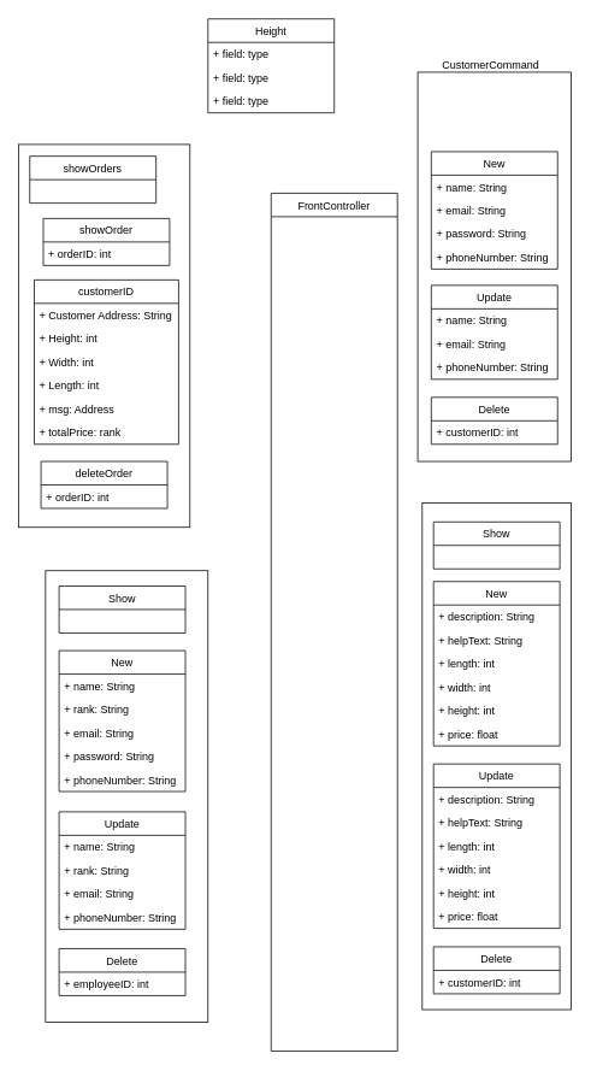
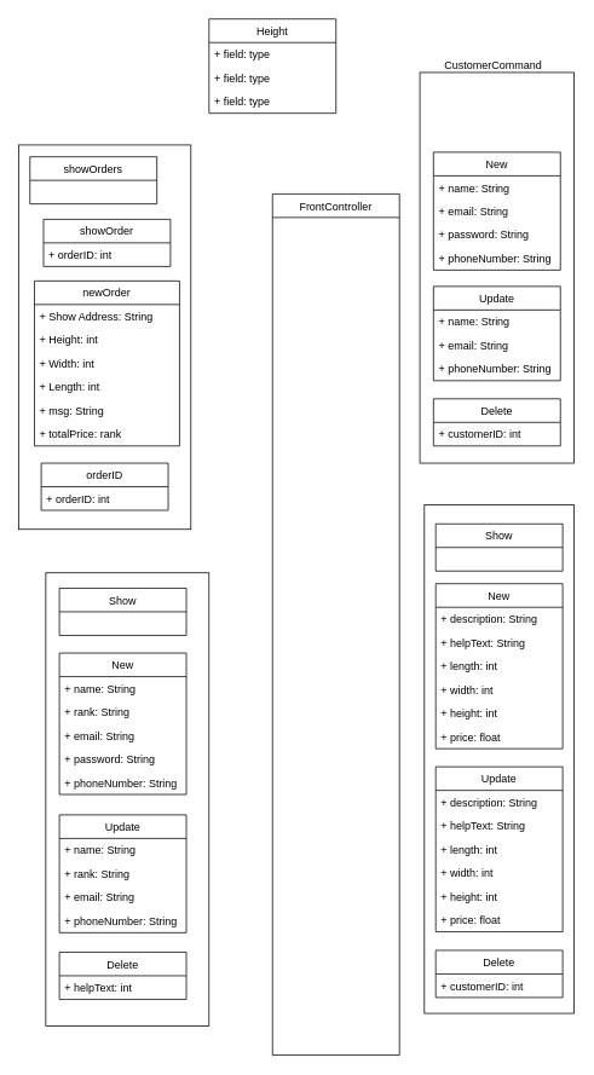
  <mxCell id="0" />
  <mxCell id="1" parent="0" />
  <mxCell id="2" value="Height" style="swimlane;fontStyle=0;childLayout=stackLayout;horizontal=1;startSize=26;fillColor=none;horizontalStack=0;resizeParent=1;resizeParentMax=0;resizeLast=0;collapsible=1;marginBottom=0;" parent="1" vertex="1"><mxGeometry x="230" y="20" width="140" height="104" as="geometry"><mxRectangle x="45" y="40" width="90" height="26" as="alternateBounds" /></mxGeometry></mxCell>
  <mxCell id="3" value="+ field: type" style="text;strokeColor=none;fillColor=none;align=left;verticalAlign=top;spacingLeft=4;spacingRight=4;overflow=hidden;rotatable=0;points=[[0,0.5],[1,0.5]];portConstraint=eastwest;" parent="2" vertex="1"><mxGeometry y="26" width="140" height="26" as="geometry" /></mxCell>
  <mxCell id="4" value="+ field: type" style="text;strokeColor=none;fillColor=none;align=left;verticalAlign=top;spacingLeft=4;spacingRight=4;overflow=hidden;rotatable=0;points=[[0,0.5],[1,0.5]];portConstraint=eastwest;" parent="2" vertex="1"><mxGeometry y="52" width="140" height="26" as="geometry" /></mxCell>
  <mxCell id="5" value="+ field: type" style="text;strokeColor=none;fillColor=none;align=left;verticalAlign=top;spacingLeft=4;spacingRight=4;overflow=hidden;rotatable=0;points=[[0,0.5],[1,0.5]];portConstraint=eastwest;" parent="2" vertex="1"><mxGeometry y="78" width="140" height="26" as="geometry" /></mxCell>
  <mxCell id="6" value="FrontController" style="swimlane;fontStyle=0;childLayout=stackLayout;horizontal=1;startSize=26;fillColor=none;horizontalStack=0;resizeParent=1;resizeParentMax=0;resizeLast=0;collapsible=1;marginBottom=0;" parent="1" vertex="1"><mxGeometry x="300" y="213" width="140" height="950" as="geometry"><mxRectangle x="45" y="40" width="90" height="26" as="alternateBounds" /></mxGeometry></mxCell>
  <mxCell id="7" value="" style="group" parent="1" vertex="1" connectable="0"><mxGeometry x="467.5" y="535" width="165" height="582" as="geometry" /></mxCell>
  <mxCell id="8" value="" style="rounded=0;whiteSpace=wrap;html=1;" parent="7" vertex="1"><mxGeometry y="21" width="165" height="561" as="geometry" /></mxCell>
  <mxCell id="9" value="New" style="swimlane;fontStyle=0;childLayout=stackLayout;horizontal=1;startSize=26;fillColor=none;horizontalStack=0;resizeParent=1;resizeParentMax=0;resizeLast=0;collapsible=1;marginBottom=0;" parent="7" vertex="1"><mxGeometry x="12.5" y="108" width="140" height="182" as="geometry"><mxRectangle x="45" y="40" width="90" height="26" as="alternateBounds" /></mxGeometry></mxCell>
  <mxCell id="10" value="+ description: String" style="text;strokeColor=none;fillColor=none;align=left;verticalAlign=top;spacingLeft=4;spacingRight=4;overflow=hidden;rotatable=0;points=[[0,0.5],[1,0.5]];portConstraint=eastwest;" parent="9" vertex="1"><mxGeometry y="26" width="140" height="26" as="geometry" /></mxCell>
  <mxCell id="11" value="+ helpText: String" style="text;strokeColor=none;fillColor=none;align=left;verticalAlign=top;spacingLeft=4;spacingRight=4;overflow=hidden;rotatable=0;points=[[0,0.5],[1,0.5]];portConstraint=eastwest;" parent="9" vertex="1"><mxGeometry y="52" width="140" height="26" as="geometry" /></mxCell>
  <mxCell id="12" value="+ length: int" style="text;strokeColor=none;fillColor=none;align=left;verticalAlign=top;spacingLeft=4;spacingRight=4;overflow=hidden;rotatable=0;points=[[0,0.5],[1,0.5]];portConstraint=eastwest;" parent="9" vertex="1"><mxGeometry y="78" width="140" height="26" as="geometry" /></mxCell>
  <mxCell id="13" value="+ width: int" style="text;strokeColor=none;fillColor=none;align=left;verticalAlign=top;spacingLeft=4;spacingRight=4;overflow=hidden;rotatable=0;points=[[0,0.5],[1,0.5]];portConstraint=eastwest;" parent="9" vertex="1"><mxGeometry y="104" width="140" height="26" as="geometry" /></mxCell>
  <mxCell id="14" value="+ height: int" style="text;strokeColor=none;fillColor=none;align=left;verticalAlign=top;spacingLeft=4;spacingRight=4;overflow=hidden;rotatable=0;points=[[0,0.5],[1,0.5]];portConstraint=eastwest;" parent="9" vertex="1"><mxGeometry y="130" width="140" height="26" as="geometry" /></mxCell>
  <mxCell id="15" value="+ price: float" style="text;strokeColor=none;fillColor=none;align=left;verticalAlign=top;spacingLeft=4;spacingRight=4;overflow=hidden;rotatable=0;points=[[0,0.5],[1,0.5]];portConstraint=eastwest;" parent="9" vertex="1"><mxGeometry y="156" width="140" height="26" as="geometry" /></mxCell>
  <mxCell id="16" value="Show" style="swimlane;fontStyle=0;childLayout=stackLayout;horizontal=1;startSize=26;fillColor=none;horizontalStack=0;resizeParent=1;resizeParentMax=0;resizeLast=0;collapsible=1;marginBottom=0;" parent="7" vertex="1"><mxGeometry x="12.5" y="42" width="140" height="52" as="geometry"><mxRectangle x="45" y="40" width="90" height="26" as="alternateBounds" /></mxGeometry></mxCell>
  <mxCell id="17" value="Update" style="swimlane;fontStyle=0;childLayout=stackLayout;horizontal=1;startSize=26;fillColor=none;horizontalStack=0;resizeParent=1;resizeParentMax=0;resizeLast=0;collapsible=1;marginBottom=0;" parent="7" vertex="1"><mxGeometry x="12.5" y="310" width="140" height="182" as="geometry"><mxRectangle x="45" y="40" width="90" height="26" as="alternateBounds" /></mxGeometry></mxCell>
  <mxCell id="18" value="+ description: String" style="text;strokeColor=none;fillColor=none;align=left;verticalAlign=top;spacingLeft=4;spacingRight=4;overflow=hidden;rotatable=0;points=[[0,0.5],[1,0.5]];portConstraint=eastwest;" parent="17" vertex="1"><mxGeometry y="26" width="140" height="26" as="geometry" /></mxCell>
  <mxCell id="19" value="+ helpText: String" style="text;strokeColor=none;fillColor=none;align=left;verticalAlign=top;spacingLeft=4;spacingRight=4;overflow=hidden;rotatable=0;points=[[0,0.5],[1,0.5]];portConstraint=eastwest;" parent="17" vertex="1"><mxGeometry y="52" width="140" height="26" as="geometry" /></mxCell>
  <mxCell id="20" value="+ length: int" style="text;strokeColor=none;fillColor=none;align=left;verticalAlign=top;spacingLeft=4;spacingRight=4;overflow=hidden;rotatable=0;points=[[0,0.5],[1,0.5]];portConstraint=eastwest;" parent="17" vertex="1"><mxGeometry y="78" width="140" height="26" as="geometry" /></mxCell>
  <mxCell id="21" value="+ width: int" style="text;strokeColor=none;fillColor=none;align=left;verticalAlign=top;spacingLeft=4;spacingRight=4;overflow=hidden;rotatable=0;points=[[0,0.5],[1,0.5]];portConstraint=eastwest;" parent="17" vertex="1"><mxGeometry y="104" width="140" height="26" as="geometry" /></mxCell>
  <mxCell id="22" value="+ height: int" style="text;strokeColor=none;fillColor=none;align=left;verticalAlign=top;spacingLeft=4;spacingRight=4;overflow=hidden;rotatable=0;points=[[0,0.5],[1,0.5]];portConstraint=eastwest;" parent="17" vertex="1"><mxGeometry y="130" width="140" height="26" as="geometry" /></mxCell>
  <mxCell id="23" value="+ price: float" style="text;strokeColor=none;fillColor=none;align=left;verticalAlign=top;spacingLeft=4;spacingRight=4;overflow=hidden;rotatable=0;points=[[0,0.5],[1,0.5]];portConstraint=eastwest;" parent="17" vertex="1"><mxGeometry y="156" width="140" height="26" as="geometry" /></mxCell>
  <mxCell id="24" value="Delete" style="swimlane;fontStyle=0;childLayout=stackLayout;horizontal=1;startSize=26;fillColor=none;horizontalStack=0;resizeParent=1;resizeParentMax=0;resizeLast=0;collapsible=1;marginBottom=0;" parent="7" vertex="1"><mxGeometry x="12.5" y="512.5" width="140" height="52" as="geometry"><mxRectangle x="45" y="40" width="90" height="26" as="alternateBounds" /></mxGeometry></mxCell>
  <mxCell id="25" value="+ customerID: int" style="text;strokeColor=none;fillColor=none;align=left;verticalAlign=top;spacingLeft=4;spacingRight=4;overflow=hidden;rotatable=0;points=[[0,0.5],[1,0.5]];portConstraint=eastwest;" parent="24" vertex="1"><mxGeometry y="26" width="140" height="26" as="geometry" /></mxCell>
  <mxCell id="26" value="" style="group" parent="1" vertex="1" connectable="0"><mxGeometry x="462.5" y="62" width="170" height="448" as="geometry" /></mxCell>
  <mxCell id="27" value="" style="rounded=0;whiteSpace=wrap;html=1;" parent="26" vertex="1"><mxGeometry y="17" width="170" height="431" as="geometry" /></mxCell>
  <mxCell id="28" value="New" style="swimlane;fontStyle=0;childLayout=stackLayout;horizontal=1;startSize=26;fillColor=none;horizontalStack=0;resizeParent=1;resizeParentMax=0;resizeLast=0;collapsible=1;marginBottom=0;" parent="26" vertex="1"><mxGeometry x="15" y="105" width="140" height="130" as="geometry"><mxRectangle x="45" y="40" width="90" height="26" as="alternateBounds" /></mxGeometry></mxCell>
  <mxCell id="29" value="+ name: String" style="text;strokeColor=none;fillColor=none;align=left;verticalAlign=top;spacingLeft=4;spacingRight=4;overflow=hidden;rotatable=0;points=[[0,0.5],[1,0.5]];portConstraint=eastwest;" parent="28" vertex="1"><mxGeometry y="26" width="140" height="26" as="geometry" /></mxCell>
  <mxCell id="30" value="+ email: String" style="text;strokeColor=none;fillColor=none;align=left;verticalAlign=top;spacingLeft=4;spacingRight=4;overflow=hidden;rotatable=0;points=[[0,0.5],[1,0.5]];portConstraint=eastwest;" parent="28" vertex="1"><mxGeometry y="52" width="140" height="26" as="geometry" /></mxCell>
  <mxCell id="31" value="+ password: String" style="text;strokeColor=none;fillColor=none;align=left;verticalAlign=top;spacingLeft=4;spacingRight=4;overflow=hidden;rotatable=0;points=[[0,0.5],[1,0.5]];portConstraint=eastwest;" parent="28" vertex="1"><mxGeometry y="78" width="140" height="26" as="geometry" /></mxCell>
  <mxCell id="32" value="+ phoneNumber: String" style="text;strokeColor=none;fillColor=none;align=left;verticalAlign=top;spacingLeft=4;spacingRight=4;overflow=hidden;rotatable=0;points=[[0,0.5],[1,0.5]];portConstraint=eastwest;" parent="28" vertex="1"><mxGeometry y="104" width="140" height="26" as="geometry" /></mxCell>
  <mxCell id="33" value="Update" style="swimlane;fontStyle=0;childLayout=stackLayout;horizontal=1;startSize=26;fillColor=none;horizontalStack=0;resizeParent=1;resizeParentMax=0;resizeLast=0;collapsible=1;marginBottom=0;" parent="26" vertex="1"><mxGeometry x="15" y="253" width="140" height="104" as="geometry"><mxRectangle x="45" y="40" width="90" height="26" as="alternateBounds" /></mxGeometry></mxCell>
  <mxCell id="34" value="+ name: String" style="text;strokeColor=none;fillColor=none;align=left;verticalAlign=top;spacingLeft=4;spacingRight=4;overflow=hidden;rotatable=0;points=[[0,0.5],[1,0.5]];portConstraint=eastwest;" parent="33" vertex="1"><mxGeometry y="26" width="140" height="26" as="geometry" /></mxCell>
  <mxCell id="35" value="+ email: String" style="text;strokeColor=none;fillColor=none;align=left;verticalAlign=top;spacingLeft=4;spacingRight=4;overflow=hidden;rotatable=0;points=[[0,0.5],[1,0.5]];portConstraint=eastwest;" parent="33" vertex="1"><mxGeometry y="52" width="140" height="26" as="geometry" /></mxCell>
  <mxCell id="36" value="+ phoneNumber: String" style="text;strokeColor=none;fillColor=none;align=left;verticalAlign=top;spacingLeft=4;spacingRight=4;overflow=hidden;rotatable=0;points=[[0,0.5],[1,0.5]];portConstraint=eastwest;" parent="33" vertex="1"><mxGeometry y="78" width="140" height="26" as="geometry" /></mxCell>
  <mxCell id="37" value="Delete" style="swimlane;fontStyle=0;childLayout=stackLayout;horizontal=1;startSize=26;fillColor=none;horizontalStack=0;resizeParent=1;resizeParentMax=0;resizeLast=0;collapsible=1;marginBottom=0;" parent="26" vertex="1"><mxGeometry x="15" y="377" width="140" height="52" as="geometry"><mxRectangle x="45" y="40" width="90" height="26" as="alternateBounds" /></mxGeometry></mxCell>
  <mxCell id="38" value="+ customerID: int" style="text;strokeColor=none;fillColor=none;align=left;verticalAlign=top;spacingLeft=4;spacingRight=4;overflow=hidden;rotatable=0;points=[[0,0.5],[1,0.5]];portConstraint=eastwest;" parent="37" vertex="1"><mxGeometry y="26" width="140" height="26" as="geometry" /></mxCell>
  <mxCell id="39" value="CustomerCommand" style="text;html=1;resizable=0;points=[];autosize=1;align=left;verticalAlign=top;spacingTop=-4;" parent="26" vertex="1"><mxGeometry x="25" width="120" height="20" as="geometry" /></mxCell>
  <mxCell id="40" value="" style="group" parent="1" vertex="1" connectable="0"><mxGeometry x="20" y="139" width="190" height="444" as="geometry" /></mxCell>
  <mxCell id="41" value="" style="rounded=0;whiteSpace=wrap;html=1;" parent="40" vertex="1"><mxGeometry y="20" width="190" height="424" as="geometry" /></mxCell>
- <mxCell id="42" value="customerID" style="swimlane;fontStyle=0;childLayout=stackLayout;horizontal=1;startSize=26;fillColor=none;horizontalStack=0;resizeParent=1;resizeParentMax=0;resizeLast=0;collapsible=1;marginBottom=0;" parent="40" vertex="1"><mxGeometry x="17.5" y="170" width="160" height="182" as="geometry"><mxRectangle x="45" y="40" width="90" height="26" as="alternateBounds" /></mxGeometry></mxCell>
- <mxCell id="43" value="+ Customer Address: String" style="text;strokeColor=none;fillColor=none;align=left;verticalAlign=top;spacingLeft=4;spacingRight=4;overflow=hidden;rotatable=0;points=[[0,0.5],[1,0.5]];portConstraint=eastwest;" parent="42" vertex="1"><mxGeometry y="26" width="160" height="26" as="geometry" /></mxCell>
+ <mxCell id="42" value="newOrder" style="swimlane;fontStyle=0;childLayout=stackLayout;horizontal=1;startSize=26;fillColor=none;horizontalStack=0;resizeParent=1;resizeParentMax=0;resizeLast=0;collapsible=1;marginBottom=0;" parent="40" vertex="1"><mxGeometry x="17.5" y="170" width="160" height="182" as="geometry"><mxRectangle x="45" y="40" width="90" height="26" as="alternateBounds" /></mxGeometry></mxCell>
+ <mxCell id="43" value="+ Show Address: String" style="text;strokeColor=none;fillColor=none;align=left;verticalAlign=top;spacingLeft=4;spacingRight=4;overflow=hidden;rotatable=0;points=[[0,0.5],[1,0.5]];portConstraint=eastwest;" parent="42" vertex="1"><mxGeometry y="26" width="160" height="26" as="geometry" /></mxCell>
  <mxCell id="44" value="+ Height: int" style="text;strokeColor=none;fillColor=none;align=left;verticalAlign=top;spacingLeft=4;spacingRight=4;overflow=hidden;rotatable=0;points=[[0,0.5],[1,0.5]];portConstraint=eastwest;" parent="42" vertex="1"><mxGeometry y="52" width="160" height="26" as="geometry" /></mxCell>
  <mxCell id="45" value="+ Width: int" style="text;strokeColor=none;fillColor=none;align=left;verticalAlign=top;spacingLeft=4;spacingRight=4;overflow=hidden;rotatable=0;points=[[0,0.5],[1,0.5]];portConstraint=eastwest;" parent="42" vertex="1"><mxGeometry y="78" width="160" height="26" as="geometry" /></mxCell>
  <mxCell id="46" value="+ Length: int" style="text;strokeColor=none;fillColor=none;align=left;verticalAlign=top;spacingLeft=4;spacingRight=4;overflow=hidden;rotatable=0;points=[[0,0.5],[1,0.5]];portConstraint=eastwest;" parent="42" vertex="1"><mxGeometry y="104" width="160" height="26" as="geometry" /></mxCell>
- <mxCell id="47" value="+ msg: Address" style="text;strokeColor=none;fillColor=none;align=left;verticalAlign=top;spacingLeft=4;spacingRight=4;overflow=hidden;rotatable=0;points=[[0,0.5],[1,0.5]];portConstraint=eastwest;" parent="42" vertex="1"><mxGeometry y="130" width="160" height="26" as="geometry" /></mxCell>
+ <mxCell id="47" value="+ msg: String" style="text;strokeColor=none;fillColor=none;align=left;verticalAlign=top;spacingLeft=4;spacingRight=4;overflow=hidden;rotatable=0;points=[[0,0.5],[1,0.5]];portConstraint=eastwest;" parent="42" vertex="1"><mxGeometry y="130" width="160" height="26" as="geometry" /></mxCell>
  <mxCell id="48" value="+ totalPrice: rank" style="text;strokeColor=none;fillColor=none;align=left;verticalAlign=top;spacingLeft=4;spacingRight=4;overflow=hidden;rotatable=0;points=[[0,0.5],[1,0.5]];portConstraint=eastwest;" parent="42" vertex="1"><mxGeometry y="156" width="160" height="26" as="geometry" /></mxCell>
  <mxCell id="49" value="showOrders" style="swimlane;fontStyle=0;childLayout=stackLayout;horizontal=1;startSize=26;fillColor=none;horizontalStack=0;resizeParent=1;resizeParentMax=0;resizeLast=0;collapsible=1;marginBottom=0;" parent="40" vertex="1"><mxGeometry x="12.5" y="33" width="140" height="52" as="geometry"><mxRectangle x="45" y="40" width="90" height="26" as="alternateBounds" /></mxGeometry></mxCell>
  <mxCell id="50" value="showOrder" style="swimlane;fontStyle=0;childLayout=stackLayout;horizontal=1;startSize=26;fillColor=none;horizontalStack=0;resizeParent=1;resizeParentMax=0;resizeLast=0;collapsible=1;marginBottom=0;" parent="40" vertex="1"><mxGeometry x="27.5" y="102" width="140" height="52" as="geometry"><mxRectangle x="45" y="40" width="90" height="26" as="alternateBounds" /></mxGeometry></mxCell>
  <mxCell id="51" value="+ orderID: int" style="text;strokeColor=none;fillColor=none;align=left;verticalAlign=top;spacingLeft=4;spacingRight=4;overflow=hidden;rotatable=0;points=[[0,0.5],[1,0.5]];portConstraint=eastwest;" parent="50" vertex="1"><mxGeometry y="26" width="140" height="26" as="geometry" /></mxCell>
- <mxCell id="52" value="deleteOrder" style="swimlane;fontStyle=0;childLayout=stackLayout;horizontal=1;startSize=26;fillColor=none;horizontalStack=0;resizeParent=1;resizeParentMax=0;resizeLast=0;collapsible=1;marginBottom=0;" parent="40" vertex="1"><mxGeometry x="25" y="371" width="140" height="52" as="geometry"><mxRectangle x="45" y="40" width="90" height="26" as="alternateBounds" /></mxGeometry></mxCell>
+ <mxCell id="52" value="orderID" style="swimlane;fontStyle=0;childLayout=stackLayout;horizontal=1;startSize=26;fillColor=none;horizontalStack=0;resizeParent=1;resizeParentMax=0;resizeLast=0;collapsible=1;marginBottom=0;" parent="40" vertex="1"><mxGeometry x="25" y="371" width="140" height="52" as="geometry"><mxRectangle x="45" y="40" width="90" height="26" as="alternateBounds" /></mxGeometry></mxCell>
  <mxCell id="53" value="+ orderID: int" style="text;strokeColor=none;fillColor=none;align=left;verticalAlign=top;spacingLeft=4;spacingRight=4;overflow=hidden;rotatable=0;points=[[0,0.5],[1,0.5]];portConstraint=eastwest;" parent="52" vertex="1"><mxGeometry y="26" width="140" height="26" as="geometry" /></mxCell>
  <mxCell id="54" value="" style="group" parent="1" vertex="1" connectable="0"><mxGeometry x="50" y="611" width="180" height="520" as="geometry" /></mxCell>
  <mxCell id="55" value="" style="group" parent="54" vertex="1" connectable="0"><mxGeometry width="180" height="520" as="geometry" /></mxCell>
  <mxCell id="56" value="" style="group" parent="55" vertex="1" connectable="0"><mxGeometry width="180" height="520" as="geometry" /></mxCell>
  <mxCell id="57" value="" style="rounded=0;whiteSpace=wrap;html=1;" parent="56" vertex="1"><mxGeometry y="20" width="180" height="500" as="geometry" /></mxCell>
  <mxCell id="58" value="Show" style="swimlane;fontStyle=0;childLayout=stackLayout;horizontal=1;startSize=26;fillColor=none;horizontalStack=0;resizeParent=1;resizeParentMax=0;resizeLast=0;collapsible=1;marginBottom=0;" parent="56" vertex="1"><mxGeometry x="15" y="37" width="140" height="52" as="geometry"><mxRectangle x="45" y="40" width="90" height="26" as="alternateBounds" /></mxGeometry></mxCell>
  <mxCell id="59" value="New" style="swimlane;fontStyle=0;childLayout=stackLayout;horizontal=1;startSize=26;fillColor=none;horizontalStack=0;resizeParent=1;resizeParentMax=0;resizeLast=0;collapsible=1;marginBottom=0;" parent="56" vertex="1"><mxGeometry x="15" y="108.5" width="140" height="156" as="geometry"><mxRectangle x="45" y="40" width="90" height="26" as="alternateBounds" /></mxGeometry></mxCell>
  <mxCell id="60" value="+ name: String" style="text;strokeColor=none;fillColor=none;align=left;verticalAlign=top;spacingLeft=4;spacingRight=4;overflow=hidden;rotatable=0;points=[[0,0.5],[1,0.5]];portConstraint=eastwest;" parent="59" vertex="1"><mxGeometry y="26" width="140" height="26" as="geometry" /></mxCell>
  <mxCell id="61" value="+ rank: String" style="text;strokeColor=none;fillColor=none;align=left;verticalAlign=top;spacingLeft=4;spacingRight=4;overflow=hidden;rotatable=0;points=[[0,0.5],[1,0.5]];portConstraint=eastwest;" parent="59" vertex="1"><mxGeometry y="52" width="140" height="26" as="geometry" /></mxCell>
  <mxCell id="62" value="+ email: String" style="text;strokeColor=none;fillColor=none;align=left;verticalAlign=top;spacingLeft=4;spacingRight=4;overflow=hidden;rotatable=0;points=[[0,0.5],[1,0.5]];portConstraint=eastwest;" parent="59" vertex="1"><mxGeometry y="78" width="140" height="26" as="geometry" /></mxCell>
  <mxCell id="63" value="+ password: String" style="text;strokeColor=none;fillColor=none;align=left;verticalAlign=top;spacingLeft=4;spacingRight=4;overflow=hidden;rotatable=0;points=[[0,0.5],[1,0.5]];portConstraint=eastwest;" parent="59" vertex="1"><mxGeometry y="104" width="140" height="26" as="geometry" /></mxCell>
  <mxCell id="64" value="+ phoneNumber: String" style="text;strokeColor=none;fillColor=none;align=left;verticalAlign=top;spacingLeft=4;spacingRight=4;overflow=hidden;rotatable=0;points=[[0,0.5],[1,0.5]];portConstraint=eastwest;" parent="59" vertex="1"><mxGeometry y="130" width="140" height="26" as="geometry" /></mxCell>
  <mxCell id="65" value="Delete" style="swimlane;fontStyle=0;childLayout=stackLayout;horizontal=1;startSize=26;fillColor=none;horizontalStack=0;resizeParent=1;resizeParentMax=0;resizeLast=0;collapsible=1;marginBottom=0;" parent="56" vertex="1"><mxGeometry x="15" y="438.5" width="140" height="52" as="geometry"><mxRectangle x="45" y="40" width="90" height="26" as="alternateBounds" /></mxGeometry></mxCell>
- <mxCell id="66" value="+ employeeID: int" style="text;strokeColor=none;fillColor=none;align=left;verticalAlign=top;spacingLeft=4;spacingRight=4;overflow=hidden;rotatable=0;points=[[0,0.5],[1,0.5]];portConstraint=eastwest;" parent="65" vertex="1"><mxGeometry y="26" width="140" height="26" as="geometry" /></mxCell>
+ <mxCell id="66" value="+ helpText: int" style="text;strokeColor=none;fillColor=none;align=left;verticalAlign=top;spacingLeft=4;spacingRight=4;overflow=hidden;rotatable=0;points=[[0,0.5],[1,0.5]];portConstraint=eastwest;" parent="65" vertex="1"><mxGeometry y="26" width="140" height="26" as="geometry" /></mxCell>
  <mxCell id="67" value="Update" style="swimlane;fontStyle=0;childLayout=stackLayout;horizontal=1;startSize=26;fillColor=none;horizontalStack=0;resizeParent=1;resizeParentMax=0;resizeLast=0;collapsible=1;marginBottom=0;" parent="56" vertex="1"><mxGeometry x="15" y="287" width="140" height="130" as="geometry"><mxRectangle x="45" y="40" width="90" height="26" as="alternateBounds" /></mxGeometry></mxCell>
  <mxCell id="68" value="+ name: String" style="text;strokeColor=none;fillColor=none;align=left;verticalAlign=top;spacingLeft=4;spacingRight=4;overflow=hidden;rotatable=0;points=[[0,0.5],[1,0.5]];portConstraint=eastwest;" parent="67" vertex="1"><mxGeometry y="26" width="140" height="26" as="geometry" /></mxCell>
  <mxCell id="69" value="+ rank: String" style="text;strokeColor=none;fillColor=none;align=left;verticalAlign=top;spacingLeft=4;spacingRight=4;overflow=hidden;rotatable=0;points=[[0,0.5],[1,0.5]];portConstraint=eastwest;" parent="67" vertex="1"><mxGeometry y="52" width="140" height="26" as="geometry" /></mxCell>
  <mxCell id="70" value="+ email: String" style="text;strokeColor=none;fillColor=none;align=left;verticalAlign=top;spacingLeft=4;spacingRight=4;overflow=hidden;rotatable=0;points=[[0,0.5],[1,0.5]];portConstraint=eastwest;" parent="67" vertex="1"><mxGeometry y="78" width="140" height="26" as="geometry" /></mxCell>
  <mxCell id="71" value="+ phoneNumber: String" style="text;strokeColor=none;fillColor=none;align=left;verticalAlign=top;spacingLeft=4;spacingRight=4;overflow=hidden;rotatable=0;points=[[0,0.5],[1,0.5]];portConstraint=eastwest;" parent="67" vertex="1"><mxGeometry y="104" width="140" height="26" as="geometry" /></mxCell>
